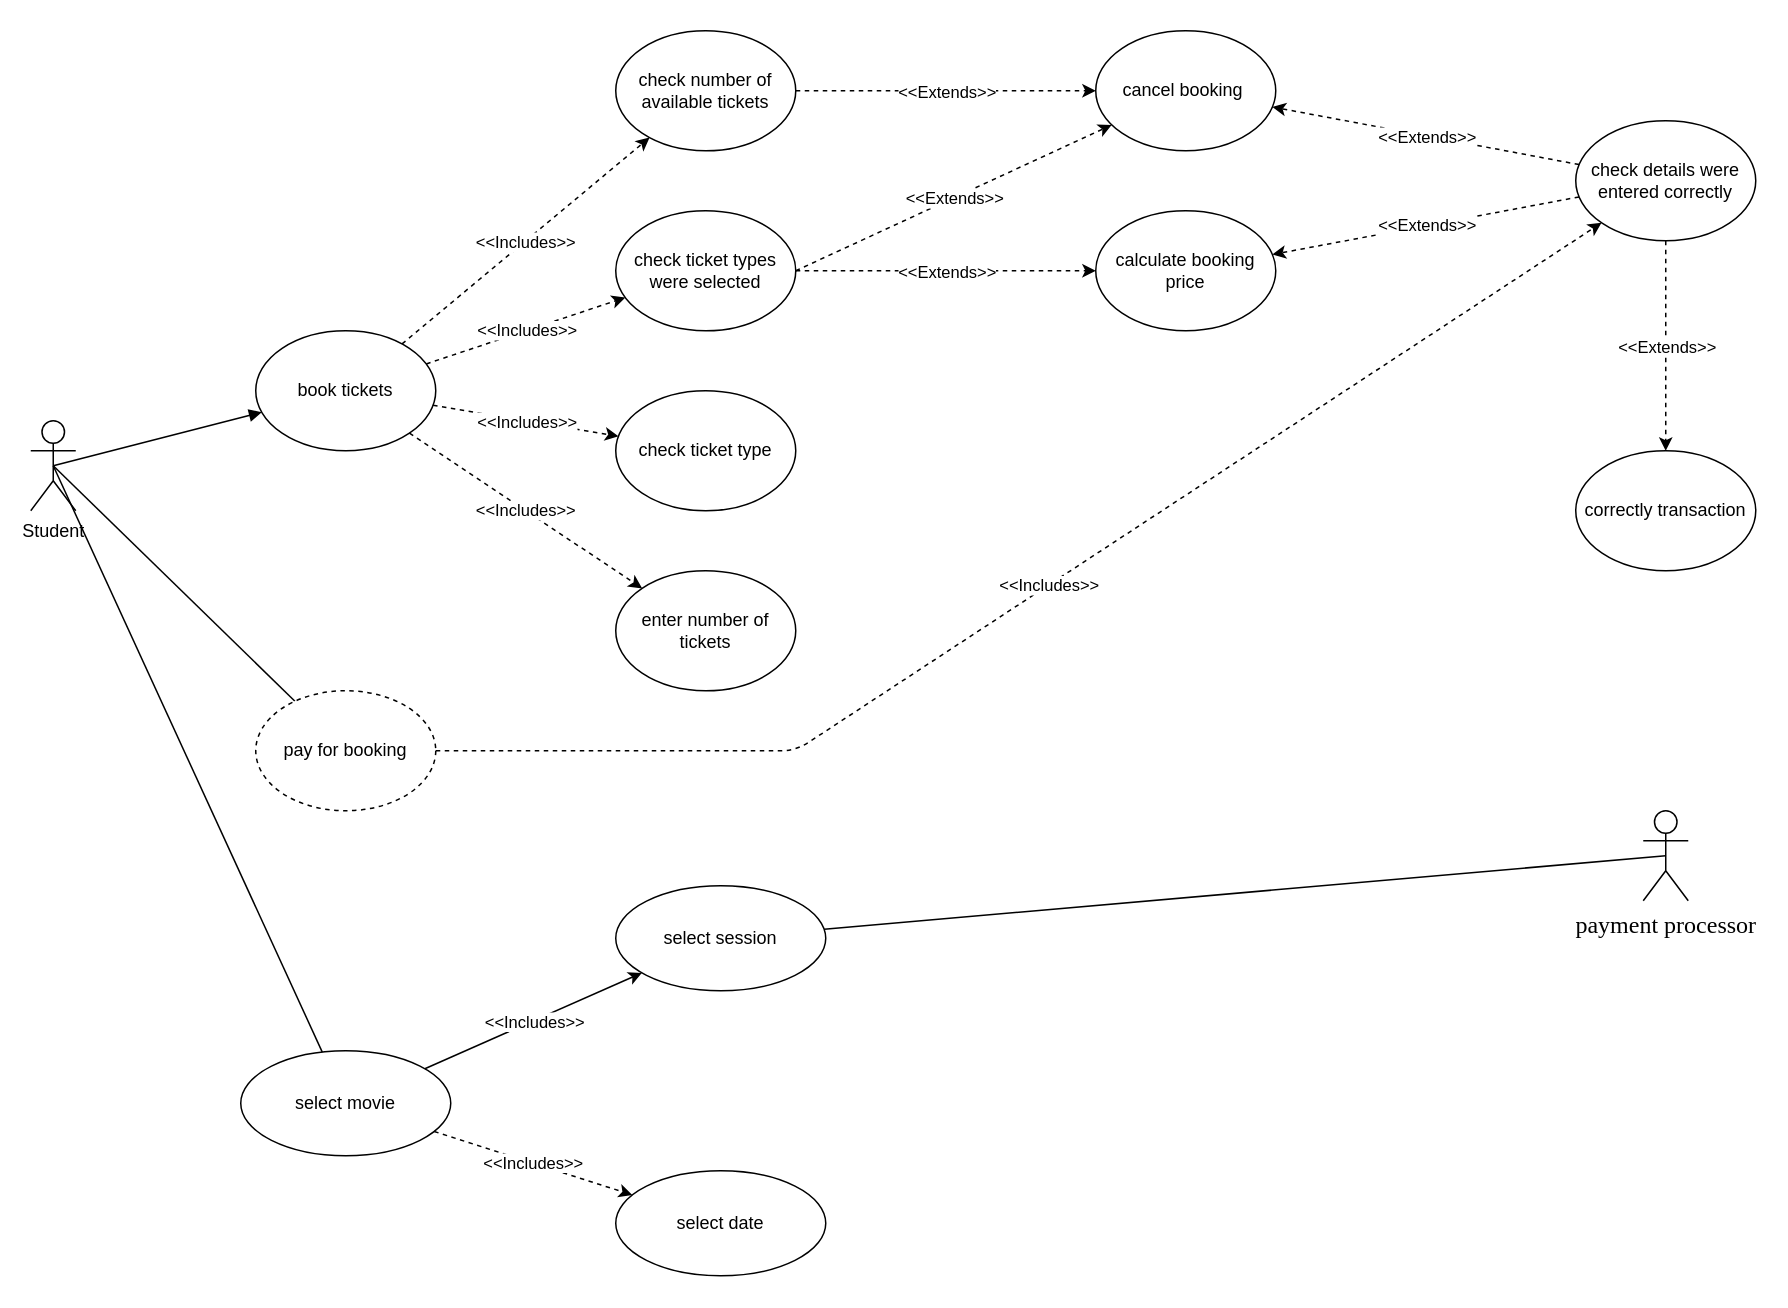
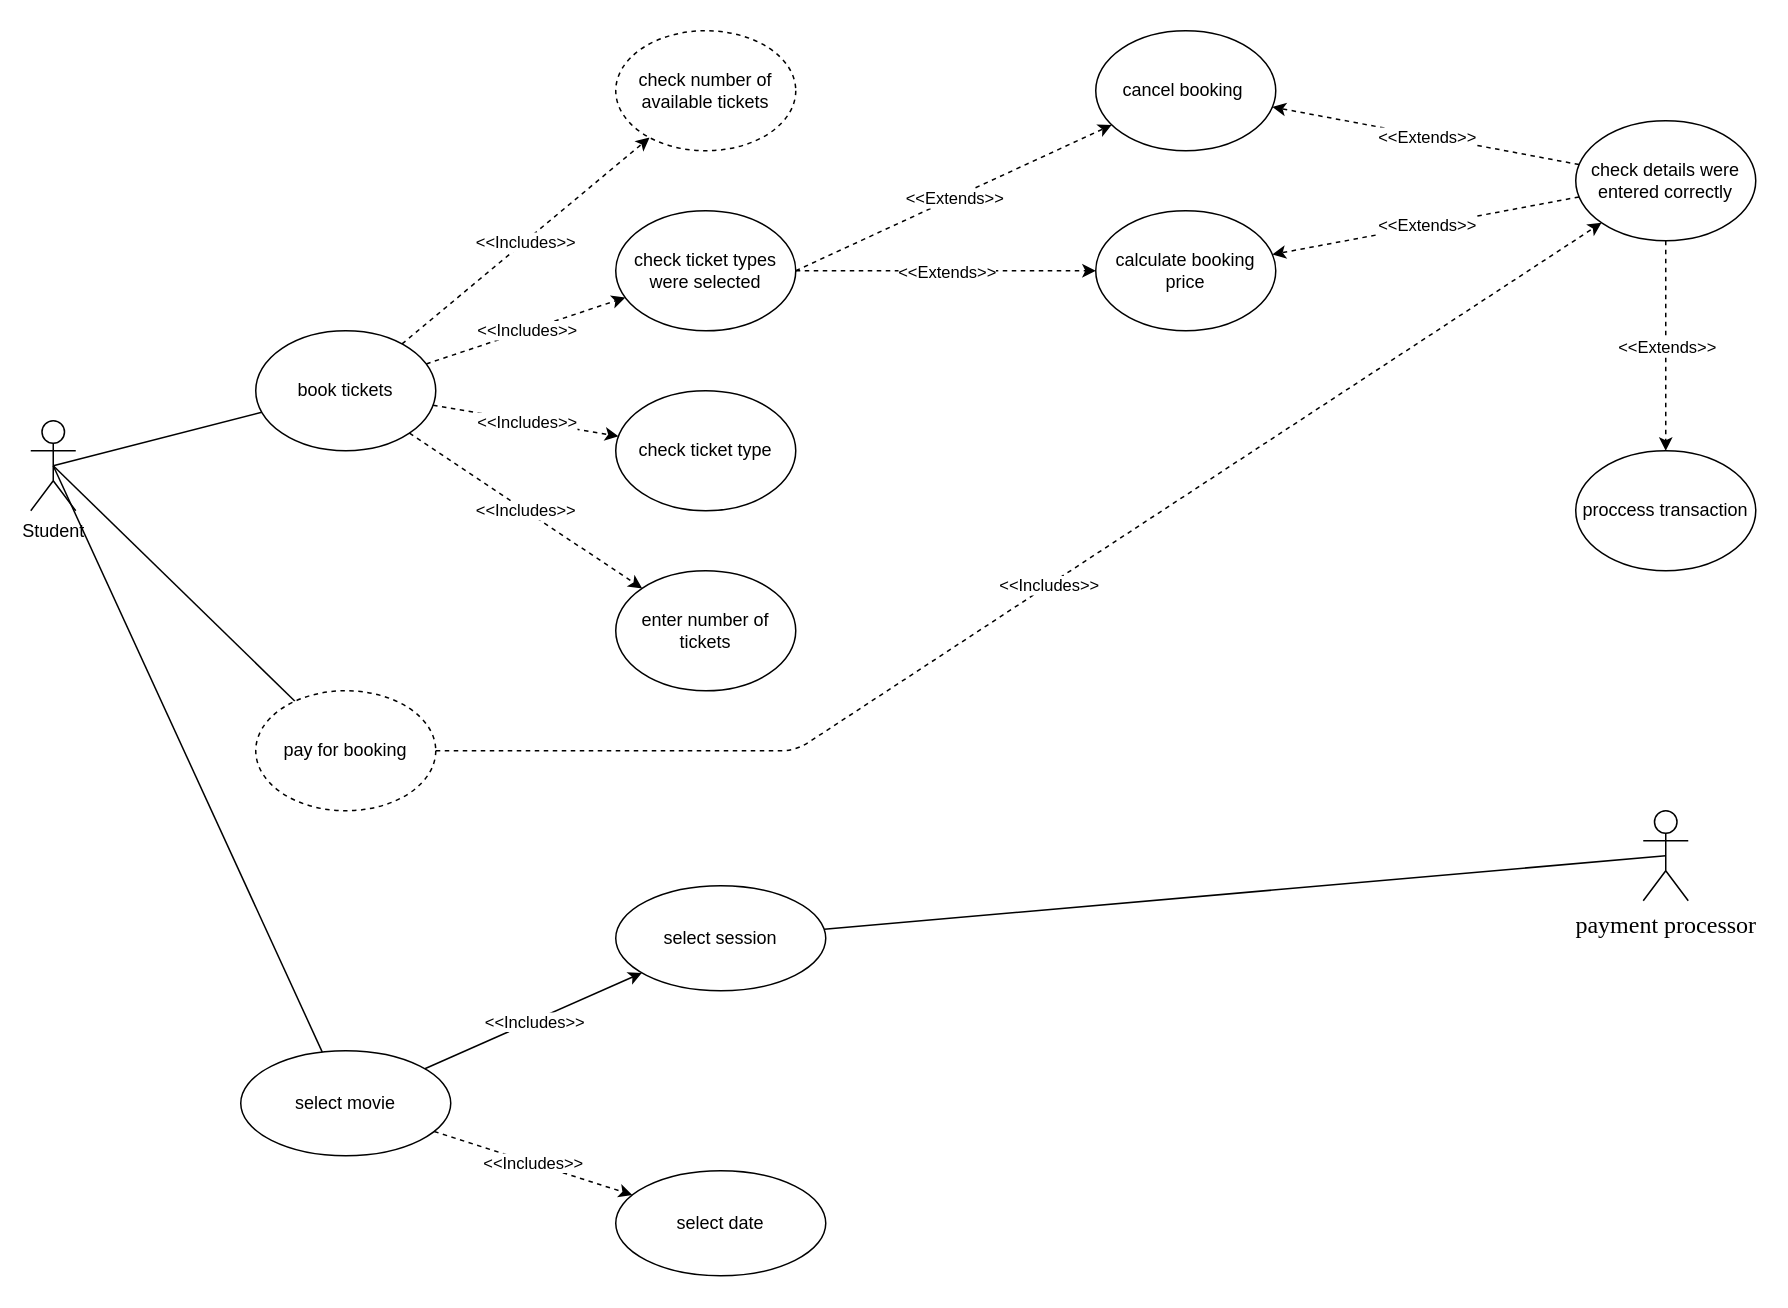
  <mxCell id="0" />
  <mxCell id="1" parent="0" />
  <mxCell id="2" value="Student&lt;br&gt;" style="shape=umlActor;verticalLabelPosition=bottom;verticalAlign=top;html=1;outlineConnect=0;" parent="1" vertex="1"><mxGeometry x="20" y="280" width="30" height="60" as="geometry" /></mxCell>
  <mxCell id="3" value="&lt;font face=&quot;Times New Roman, serif&quot;&gt;&lt;span style=&quot;font-size: 16px&quot;&gt;payment processor&lt;/span&gt;&lt;/font&gt;" style="shape=umlActor;verticalLabelPosition=bottom;verticalAlign=top;html=1;outlineConnect=0;" parent="1" vertex="1"><mxGeometry x="1095" y="540" width="30" height="60" as="geometry" /></mxCell>
  <mxCell id="4" value="select movie" style="ellipse;whiteSpace=wrap;html=1;" parent="1" vertex="1"><mxGeometry x="160" y="700" width="140" height="70" as="geometry" /></mxCell>
  <mxCell id="5" value="select date" style="ellipse;whiteSpace=wrap;html=1;" parent="1" vertex="1"><mxGeometry x="410" width="140" height="70" as="geometry" y="780" /></mxCell>
  <mxCell id="6" value="select session" style="ellipse;whiteSpace=wrap;html=1;" parent="1" vertex="1"><mxGeometry x="410" y="590" width="140" height="70" as="geometry" /></mxCell>
  <mxCell id="7" value="" style="endArrow=classic;html=1;dashed=0;" parent="1" source="4" edge="1" target="6"><mxGeometry relative="1" as="geometry"><mxPoint x="790" y="1350" as="sourcePoint" /><mxPoint x="840" y="1210" as="targetPoint" /></mxGeometry></mxCell>
  <mxCell id="8" value="&amp;lt;&amp;lt;Includes&amp;gt;&amp;gt;" style="edgeLabel;resizable=0;html=1;align=center;verticalAlign=middle;" parent="7" connectable="0" vertex="1"><mxGeometry relative="1" as="geometry" /></mxCell>
  <mxCell id="9" value="" style="endArrow=classic;html=1;dashed=1;" parent="1" source="4" target="5" edge="1"><mxGeometry relative="1" as="geometry"><mxPoint x="660" y="1319.5" as="sourcePoint" /><mxPoint x="840" y="1319.5" as="targetPoint" /></mxGeometry></mxCell>
  <mxCell id="10" value="&amp;lt;&amp;lt;Includes&amp;gt;&amp;gt;" style="edgeLabel;resizable=0;html=1;align=center;verticalAlign=middle;" parent="9" connectable="0" vertex="1"><mxGeometry relative="1" as="geometry" /></mxCell>
- <mxCell id="11" value="" style="endArrow=block;html=1;exitX=0.5;exitY=0.5;exitDx=0;exitDy=0;exitPerimeter=0;" parent="1" source="2" target="19" edge="1"><mxGeometry width="50" height="50" relative="1" as="geometry"><mxPoint x="660" y="850" as="sourcePoint" /><mxPoint x="710" as="targetPoint" y="780" /></mxGeometry></mxCell>
+ <mxCell id="11" value="" style="endArrow=none;html=1;exitX=0.5;exitY=0.5;exitDx=0;exitDy=0;exitPerimeter=0;" parent="1" source="2" target="19" edge="1"><mxGeometry width="50" height="50" relative="1" as="geometry"><mxPoint x="660" y="850" as="sourcePoint" /><mxPoint x="710" as="targetPoint" y="780" /></mxGeometry></mxCell>
  <mxCell id="12" value="enter number of tickets" style="ellipse;whiteSpace=wrap;html=1;" parent="1" vertex="1"><mxGeometry x="410" y="380" width="120" height="80" as="geometry" /></mxCell>
  <mxCell id="13" value="" style="endArrow=classic;html=1;dashed=1;" parent="1" source="19" target="15" edge="1"><mxGeometry relative="1" as="geometry"><mxPoint x="770" y="190" as="sourcePoint" /><mxPoint x="810" y="150" as="targetPoint" /></mxGeometry></mxCell>
  <mxCell id="14" value="&amp;lt;&amp;lt;Includes&amp;gt;&amp;gt;" style="edgeLabel;resizable=0;html=1;align=center;verticalAlign=middle;" parent="13" connectable="0" vertex="1"><mxGeometry relative="1" as="geometry" /></mxCell>
  <mxCell id="15" value="check ticket type" style="ellipse;whiteSpace=wrap;html=1;" parent="1" vertex="1"><mxGeometry x="410" y="260" width="120" height="80" as="geometry" /></mxCell>
  <mxCell id="16" value="" style="endArrow=classic;html=1;dashed=1;" parent="1" source="19" target="18" edge="1"><mxGeometry relative="1" as="geometry"><mxPoint x="930" y="200" as="sourcePoint" /><mxPoint x="268" y="70" as="targetPoint" /></mxGeometry></mxCell>
  <mxCell id="17" value="&amp;lt;&amp;lt;Includes&amp;gt;&amp;gt;" style="edgeLabel;resizable=0;html=1;align=center;verticalAlign=middle;" parent="16" connectable="0" vertex="1"><mxGeometry relative="1" as="geometry" /></mxCell>
- <mxCell id="18" value="check number of available tickets" style="ellipse;whiteSpace=wrap;html=1;" parent="1" vertex="1"><mxGeometry x="410" y="20" width="120" height="80" as="geometry" /></mxCell>
+ <mxCell id="18" value="check number of available tickets" style="ellipse;whiteSpace=wrap;html=1;dashed=1;" parent="1" vertex="1"><mxGeometry x="410" y="20" width="120" height="80" as="geometry" /></mxCell>
  <mxCell id="19" value="book tickets" style="ellipse;whiteSpace=wrap;html=1;" parent="1" vertex="1"><mxGeometry x="170" y="220" width="120" height="80" as="geometry" /></mxCell>
  <mxCell id="20" value="" style="endArrow=classic;html=1;dashed=1;" parent="1" source="19" target="22" edge="1"><mxGeometry relative="1" as="geometry"><mxPoint x="790" y="260" as="sourcePoint" /><mxPoint x="1070" y="190" as="targetPoint" /></mxGeometry></mxCell>
  <mxCell id="21" value="&amp;lt;&amp;lt;Includes&amp;gt;&amp;gt;" style="edgeLabel;resizable=0;html=1;align=center;verticalAlign=middle;" parent="20" connectable="0" vertex="1"><mxGeometry relative="1" as="geometry" /></mxCell>
  <mxCell id="22" value="check ticket types were selected" style="ellipse;whiteSpace=wrap;html=1;" parent="1" vertex="1"><mxGeometry x="410" y="140" width="120" height="80" as="geometry" /></mxCell>
  <mxCell id="23" value="calculate booking price" style="ellipse;whiteSpace=wrap;html=1;" parent="1" vertex="1"><mxGeometry x="730" y="140" width="120" height="80" as="geometry" /></mxCell>
  <mxCell id="24" value="" style="endArrow=classic;html=1;dashed=1;exitX=1;exitY=0.5;exitDx=0;exitDy=0;" parent="1" source="22" target="23" edge="1"><mxGeometry relative="1" as="geometry"><mxPoint x="970" y="100" as="sourcePoint" /><mxPoint x="1050" y="10" as="targetPoint" /></mxGeometry></mxCell>
  <mxCell id="25" value="&amp;lt;&amp;lt;Extends&amp;gt;&amp;gt;" style="edgeLabel;resizable=0;html=1;align=center;verticalAlign=middle;" parent="24" connectable="0" vertex="1"><mxGeometry relative="1" as="geometry" /></mxCell>
  <mxCell id="26" value="" style="endArrow=none;html=1;exitX=0.5;exitY=0.5;exitDx=0;exitDy=0;exitPerimeter=0;" parent="1" source="2" target="4" edge="1"><mxGeometry width="50" height="50" relative="1" as="geometry"><mxPoint x="640" y="920" as="sourcePoint" /><mxPoint x="690" y="870" as="targetPoint" /></mxGeometry></mxCell>
  <mxCell id="27" value="" style="endArrow=none;html=1;exitX=0.5;exitY=0.5;exitDx=0;exitDy=0;exitPerimeter=0;" parent="1" source="2" target="28" edge="1"><mxGeometry width="50" height="50" relative="1" as="geometry"><mxPoint x="560" y="870" as="sourcePoint" /><mxPoint x="680" y="890" as="targetPoint" /></mxGeometry></mxCell>
  <mxCell id="28" value="pay for booking" style="ellipse;whiteSpace=wrap;html=1;dashed=1;" parent="1" vertex="1"><mxGeometry x="170" y="460" width="120" height="80" as="geometry" /></mxCell>
  <mxCell id="29" value="cancel booking&amp;nbsp;" style="ellipse;whiteSpace=wrap;html=1;" parent="1" vertex="1"><mxGeometry x="730" y="20" width="120" height="80" as="geometry" /></mxCell>
- <mxCell id="30" value="" style="endArrow=classic;html=1;dashed=1;exitX=1;exitY=0.5;exitDx=0;exitDy=0;" parent="1" source="18" target="29" edge="1"><mxGeometry relative="1" as="geometry"><mxPoint x="1130" y="180" as="sourcePoint" /><mxPoint x="1250" y="180" as="targetPoint" /></mxGeometry></mxCell>
- <mxCell id="31" value="&amp;lt;&amp;lt;Extends&amp;gt;&amp;gt;" style="edgeLabel;resizable=0;html=1;align=center;verticalAlign=middle;" parent="30" connectable="0" vertex="1"><mxGeometry relative="1" as="geometry" /></mxCell>
  <mxCell id="32" value="" style="endArrow=classic;html=1;dashed=1;exitX=1;exitY=0.5;exitDx=0;exitDy=0;" parent="1" source="22" target="29" edge="1"><mxGeometry relative="1" as="geometry"><mxPoint x="1130" y="260" as="sourcePoint" /><mxPoint x="1250" y="180" as="targetPoint" /></mxGeometry></mxCell>
  <mxCell id="33" value="&amp;lt;&amp;lt;Extends&amp;gt;&amp;gt;" style="edgeLabel;resizable=0;html=1;align=center;verticalAlign=middle;" parent="32" connectable="0" vertex="1"><mxGeometry relative="1" as="geometry" /></mxCell>
  <mxCell id="34" value="" style="endArrow=classic;html=1;dashed=1;" parent="1" edge="1" target="12" source="19"><mxGeometry relative="1" as="geometry"><mxPoint x="300" y="370" as="sourcePoint" /><mxPoint x="1000" y="410" as="targetPoint" /></mxGeometry></mxCell>
  <mxCell id="35" value="&amp;lt;&amp;lt;Includes&amp;gt;&amp;gt;" style="edgeLabel;resizable=0;html=1;align=center;verticalAlign=middle;" parent="34" connectable="0" vertex="1"><mxGeometry relative="1" as="geometry" /></mxCell>
  <mxCell id="36" value="" style="endArrow=classic;html=1;dashed=1;" parent="1" source="28" target="38" edge="1"><mxGeometry relative="1" as="geometry"><mxPoint x="820" y="790" as="sourcePoint" /><mxPoint x="980" y="870" as="targetPoint" /><Array as="points"><mxPoint y="500" x="530" /></Array></mxGeometry></mxCell>
  <mxCell id="37" value="&amp;lt;&amp;lt;Includes&amp;gt;&amp;gt;" style="edgeLabel;resizable=0;html=1;align=center;verticalAlign=middle;" parent="36" connectable="0" vertex="1"><mxGeometry relative="1" as="geometry" /></mxCell>
  <mxCell id="38" value="check details were entered correctly" style="ellipse;whiteSpace=wrap;html=1;" parent="1" vertex="1"><mxGeometry x="1050" y="80" width="120" height="80" as="geometry" /></mxCell>
- <mxCell id="39" value="correctly transaction" style="ellipse;whiteSpace=wrap;html=1;" parent="1" vertex="1"><mxGeometry x="1050" y="300" width="120" height="80" as="geometry" /></mxCell>
+ <mxCell id="39" value="proccess transaction" style="ellipse;whiteSpace=wrap;html=1;" parent="1" vertex="1"><mxGeometry x="1050" y="300" width="120" height="80" as="geometry" /></mxCell>
  <mxCell id="40" value="" style="endArrow=classic;html=1;dashed=1;" parent="1" source="38" edge="1"><mxGeometry relative="1" as="geometry"><mxPoint x="750" y="880" as="sourcePoint" /><mxPoint x="1110" y="300" as="targetPoint" /></mxGeometry></mxCell>
  <mxCell id="41" value="&amp;lt;&amp;lt;Extends&amp;gt;&amp;gt;" style="edgeLabel;resizable=0;html=1;align=center;verticalAlign=middle;" parent="40" connectable="0" vertex="1"><mxGeometry relative="1" as="geometry" /></mxCell>
  <mxCell id="42" value="" style="endArrow=classic;html=1;dashed=1;" parent="1" source="38" target="29" edge="1"><mxGeometry relative="1" as="geometry"><mxPoint x="980" as="sourcePoint" y="780" /><mxPoint x="990.521" y="634.839" as="targetPoint" /></mxGeometry></mxCell>
  <mxCell id="43" value="&amp;lt;&amp;lt;Extends&amp;gt;&amp;gt;" style="edgeLabel;resizable=0;html=1;align=center;verticalAlign=middle;" parent="42" connectable="0" vertex="1"><mxGeometry relative="1" as="geometry" /></mxCell>
  <mxCell id="44" value="" style="endArrow=classic;html=1;dashed=1;" parent="1" source="38" target="23" edge="1"><mxGeometry relative="1" as="geometry"><mxPoint x="920" y="740" as="sourcePoint" /><mxPoint x="1247.96" y="393.82" as="targetPoint" /></mxGeometry></mxCell>
  <mxCell id="45" value="&amp;lt;&amp;lt;Extends&amp;gt;&amp;gt;" style="edgeLabel;resizable=0;html=1;align=center;verticalAlign=middle;" parent="44" connectable="0" vertex="1"><mxGeometry relative="1" as="geometry" /></mxCell>
  <mxCell id="46" value="" style="endArrow=none;html=1;exitX=0.5;exitY=0.5;exitDx=0;exitDy=0;exitPerimeter=0;" parent="1" source="3" target="6" edge="1"><mxGeometry width="50" height="50" relative="1" as="geometry"><mxPoint x="1120" y="830" as="sourcePoint" /><mxPoint x="1170" as="targetPoint" y="780" /></mxGeometry></mxCell>
